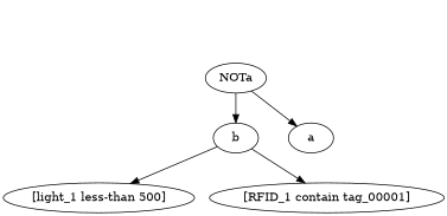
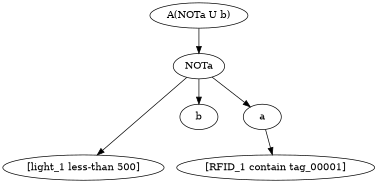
  digraph {
    b
    "[light_1 less-than 500]"
    "[RFID_1 contain tag_00001]"
    NOTa
    a
-   b -> "[light_1 less-than 500]"
-   b -> "[RFID_1 contain tag_00001]"
+   "A(NOTa U b)"
+   NOTa -> "[light_1 less-than 500]"
+   a -> "[RFID_1 contain tag_00001]"
    NOTa -> b
    NOTa -> a
+   "A(NOTa U b)" -> NOTa
  }
